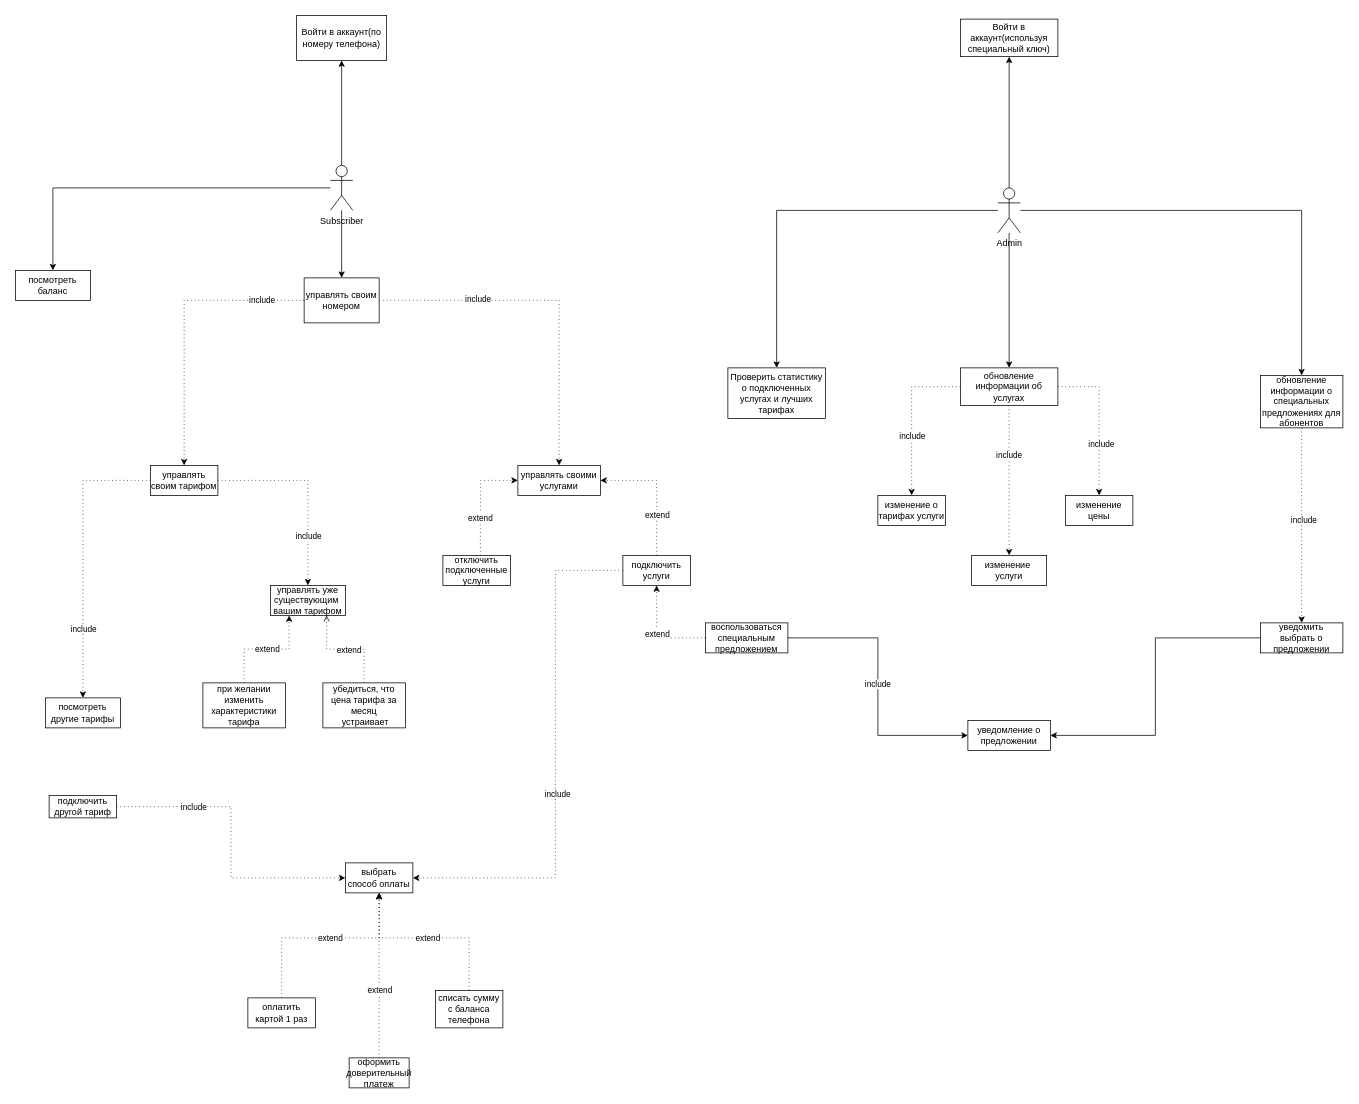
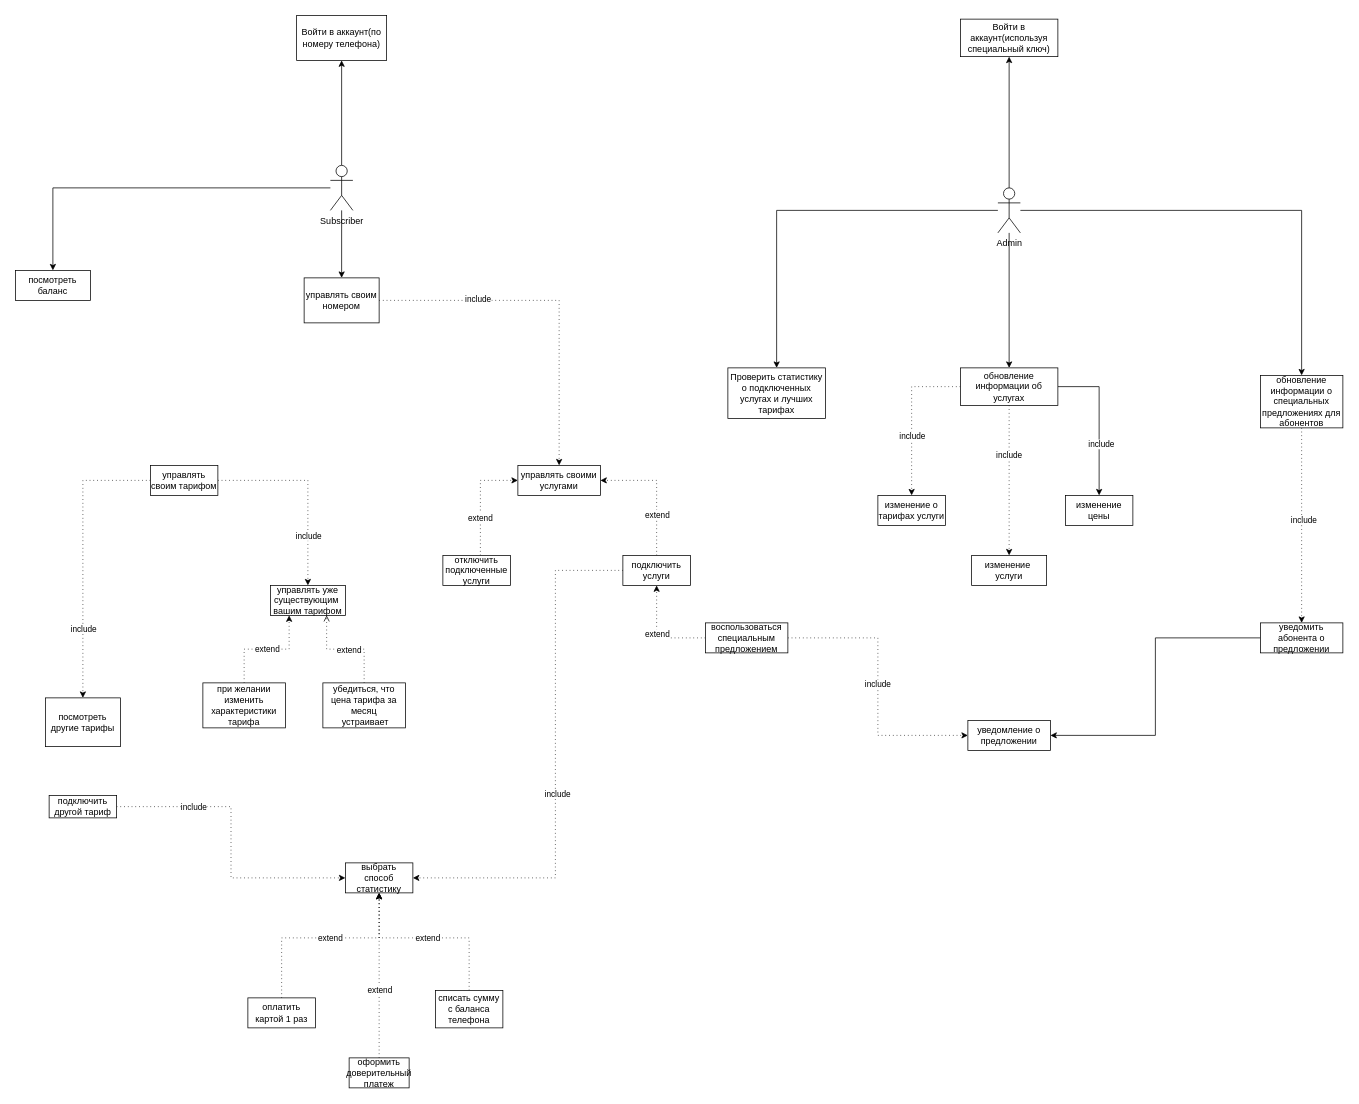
  <mxCell id="0" />
  <mxCell id="1" parent="0" />
  <mxCell id="2" style="edgeStyle=orthogonalEdgeStyle;rounded=0;orthogonalLoop=1;jettySize=auto;html=1;" parent="1" source="5" target="6" edge="1"><mxGeometry relative="1" as="geometry" /></mxCell>
  <mxCell id="3" style="edgeStyle=orthogonalEdgeStyle;rounded=0;orthogonalLoop=1;jettySize=auto;html=1;entryX=0.5;entryY=0;entryDx=0;entryDy=0;" parent="1" source="5" target="7" edge="1"><mxGeometry relative="1" as="geometry" /></mxCell>
  <mxCell id="4" style="edgeStyle=orthogonalEdgeStyle;rounded=0;orthogonalLoop=1;jettySize=auto;html=1;entryX=0.5;entryY=0;entryDx=0;entryDy=0;" parent="1" source="5" target="25" edge="1"><mxGeometry relative="1" as="geometry" /></mxCell>
  <mxCell id="5" value="Subscriber" style="shape=umlActor;verticalLabelPosition=bottom;verticalAlign=top;html=1;outlineConnect=0;" parent="1" vertex="1"><mxGeometry x="440" y="220" width="30" height="60" as="geometry" /></mxCell>
  <mxCell id="6" value="Войти в аккаунт(по номеру телефона)" style="rounded=0;whiteSpace=wrap;html=1;" parent="1" vertex="1"><mxGeometry x="395" y="20" width="120" height="60" as="geometry" /></mxCell>
  <mxCell id="7" value="посмотреть баланс" style="whiteSpace=wrap;html=1;" parent="1" vertex="1"><mxGeometry x="20" y="360" width="100" height="40" as="geometry" /></mxCell>
  <mxCell id="8" style="edgeStyle=orthogonalEdgeStyle;rounded=0;orthogonalLoop=1;jettySize=auto;html=1;entryX=0.5;entryY=0;entryDx=0;entryDy=0;dashed=1;dashPattern=1 4;" parent="1" source="12" target="13" edge="1"><mxGeometry relative="1" as="geometry" /></mxCell>
  <mxCell id="9" value="include" style="edgeLabel;html=1;align=center;verticalAlign=middle;resizable=0;points=[];" parent="8" vertex="1" connectable="0"><mxGeometry x="0.488" relative="1" as="geometry"><mxPoint as="offset" /></mxGeometry></mxCell>
  <mxCell id="10" style="edgeStyle=orthogonalEdgeStyle;rounded=0;orthogonalLoop=1;jettySize=auto;html=1;dashed=1;dashPattern=1 4;" parent="1" source="12" target="14" edge="1"><mxGeometry relative="1" as="geometry" /></mxCell>
  <mxCell id="11" value="include" style="edgeLabel;html=1;align=center;verticalAlign=middle;resizable=0;points=[];" parent="10" vertex="1" connectable="0"><mxGeometry x="0.512" relative="1" as="geometry"><mxPoint as="offset" /></mxGeometry></mxCell>
  <mxCell id="12" value="управлять своим тарифом" style="whiteSpace=wrap;html=1;" parent="1" vertex="1"><mxGeometry x="200" y="620" width="90" height="40" as="geometry" /></mxCell>
  <mxCell id="13" value="управлять уже существующим&amp;nbsp; вашим тарифом" style="whiteSpace=wrap;html=1;" parent="1" vertex="1"><mxGeometry x="360" y="780" width="100" height="40" as="geometry" /></mxCell>
- <mxCell id="14" value="посмотреть другие тарифы" style="whiteSpace=wrap;html=1;" parent="1" vertex="1"><mxGeometry x="60" y="930" width="100" height="40" as="geometry" /></mxCell>
+ <mxCell id="14" value="посмотреть другие тарифы" style="whiteSpace=wrap;html=1;" parent="1" vertex="1"><mxGeometry x="60" y="930" width="100" height="65" as="geometry" /></mxCell>
  <mxCell id="15" style="edgeStyle=orthogonalEdgeStyle;rounded=0;orthogonalLoop=1;jettySize=auto;html=1;entryX=0.25;entryY=1;entryDx=0;entryDy=0;dashed=1;dashPattern=1 4;" parent="1" source="17" target="13" edge="1"><mxGeometry relative="1" as="geometry" /></mxCell>
  <mxCell id="16" value="extend" style="edgeLabel;html=1;align=center;verticalAlign=middle;resizable=0;points=[];" parent="15" vertex="1" connectable="0"><mxGeometry y="1" relative="1" as="geometry"><mxPoint as="offset" /></mxGeometry></mxCell>
  <mxCell id="17" value="при желании изменить характеристики тарифа" style="whiteSpace=wrap;html=1;" parent="1" vertex="1"><mxGeometry x="270" y="910" width="110" height="60" as="geometry" /></mxCell>
  <mxCell id="18" style="edgeStyle=orthogonalEdgeStyle;rounded=0;orthogonalLoop=1;jettySize=auto;html=1;entryX=0.75;entryY=1;entryDx=0;entryDy=0;dashed=1;dashPattern=1 4;endArrow=open;" parent="1" source="20" target="13" edge="1"><mxGeometry relative="1" as="geometry" /></mxCell>
  <mxCell id="19" value="extend" style="edgeLabel;html=1;align=center;verticalAlign=middle;resizable=0;points=[];" parent="18" vertex="1" connectable="0"><mxGeometry x="-0.057" relative="1" as="geometry"><mxPoint as="offset" /></mxGeometry></mxCell>
  <mxCell id="20" value="убедиться, что цена тарифа за месяц&lt;div&gt;&amp;nbsp;устраивает&lt;/div&gt;" style="whiteSpace=wrap;html=1;" parent="1" vertex="1"><mxGeometry x="430" y="910" width="110" height="60" as="geometry" /></mxCell>
- <mxCell id="21" style="edgeStyle=orthogonalEdgeStyle;rounded=0;orthogonalLoop=1;jettySize=auto;html=1;dashed=1;dashPattern=1 4;" parent="1" source="25" target="12" edge="1"><mxGeometry relative="1" as="geometry" /></mxCell>
- <mxCell id="22" value="include" style="edgeLabel;html=1;align=center;verticalAlign=middle;resizable=0;points=[];" parent="21" vertex="1" connectable="0"><mxGeometry x="-0.699" y="-1" relative="1" as="geometry"><mxPoint as="offset" /></mxGeometry></mxCell>
  <mxCell id="23" style="edgeStyle=orthogonalEdgeStyle;rounded=0;orthogonalLoop=1;jettySize=auto;html=1;entryX=0.5;entryY=0;entryDx=0;entryDy=0;dashed=1;dashPattern=1 4;" parent="1" source="25" target="26" edge="1"><mxGeometry relative="1" as="geometry" /></mxCell>
  <mxCell id="24" value="include" style="edgeLabel;html=1;align=center;verticalAlign=middle;resizable=0;points=[];" parent="23" vertex="1" connectable="0"><mxGeometry x="-0.43" y="2" relative="1" as="geometry"><mxPoint as="offset" /></mxGeometry></mxCell>
  <mxCell id="25" value="управлять своим номером" style="whiteSpace=wrap;html=1;" parent="1" vertex="1"><mxGeometry x="405" y="370" width="100" height="60" as="geometry" /></mxCell>
  <mxCell id="26" value="управлять своими услугами" style="whiteSpace=wrap;html=1;" parent="1" vertex="1"><mxGeometry x="690" y="620" width="110" height="40" as="geometry" /></mxCell>
  <mxCell id="27" style="edgeStyle=orthogonalEdgeStyle;rounded=0;orthogonalLoop=1;jettySize=auto;html=1;entryX=0;entryY=0.5;entryDx=0;entryDy=0;dashed=1;dashPattern=1 4;" parent="1" target="26" edge="1"><mxGeometry relative="1" as="geometry"><mxPoint x="640" y="740" as="sourcePoint" /><mxPoint x="680" y="640" as="targetPoint" /><Array as="points"><mxPoint x="640" y="640" /></Array></mxGeometry></mxCell>
  <mxCell id="28" value="extend" style="edgeLabel;html=1;align=center;verticalAlign=middle;resizable=0;points=[];" parent="27" vertex="1" connectable="0"><mxGeometry x="-0.32" y="1" relative="1" as="geometry"><mxPoint as="offset" /></mxGeometry></mxCell>
  <mxCell id="29" value="отключить подключенные услуги" style="whiteSpace=wrap;html=1;" parent="1" vertex="1"><mxGeometry x="590" y="740" width="90" height="40" as="geometry" /></mxCell>
  <mxCell id="30" style="edgeStyle=orthogonalEdgeStyle;rounded=0;orthogonalLoop=1;jettySize=auto;html=1;entryX=1;entryY=0.5;entryDx=0;entryDy=0;dashed=1;dashPattern=1 4;" parent="1" source="34" target="43" edge="1"><mxGeometry relative="1" as="geometry"><Array as="points"><mxPoint x="740" y="760" /><mxPoint x="740" y="1170" /></Array></mxGeometry></mxCell>
  <mxCell id="31" value="include" style="edgeLabel;html=1;align=center;verticalAlign=middle;resizable=0;points=[];" parent="30" vertex="1" connectable="0"><mxGeometry x="0.123" y="2" relative="1" as="geometry"><mxPoint as="offset" /></mxGeometry></mxCell>
  <mxCell id="32" style="edgeStyle=orthogonalEdgeStyle;rounded=0;orthogonalLoop=1;jettySize=auto;html=1;entryX=1;entryY=0.5;entryDx=0;entryDy=0;dashed=1;dashPattern=1 4;" parent="1" source="34" target="26" edge="1"><mxGeometry relative="1" as="geometry"><Array as="points"><mxPoint x="875" y="640" /></Array></mxGeometry></mxCell>
  <mxCell id="33" value="extend" style="edgeLabel;html=1;align=center;verticalAlign=middle;resizable=0;points=[];" parent="32" vertex="1" connectable="0"><mxGeometry x="-0.368" relative="1" as="geometry"><mxPoint as="offset" /></mxGeometry></mxCell>
  <mxCell id="34" value="подключить услуги" style="whiteSpace=wrap;html=1;" parent="1" vertex="1"><mxGeometry x="830" y="740" width="90" height="40" as="geometry" /></mxCell>
  <mxCell id="35" style="edgeStyle=orthogonalEdgeStyle;rounded=0;orthogonalLoop=1;jettySize=auto;html=1;entryX=0.5;entryY=1;entryDx=0;entryDy=0;dashed=1;dashPattern=1 4;" parent="1" source="39" target="34" edge="1"><mxGeometry relative="1" as="geometry" /></mxCell>
  <mxCell id="36" value="extend" style="edgeLabel;html=1;align=center;verticalAlign=middle;resizable=0;points=[];" parent="35" vertex="1" connectable="0"><mxGeometry x="0.05" relative="1" as="geometry"><mxPoint as="offset" /></mxGeometry></mxCell>
- <mxCell id="37" style="edgeStyle=orthogonalEdgeStyle;rounded=0;orthogonalLoop=1;jettySize=auto;html=1;entryX=0;entryY=0.5;entryDx=0;entryDy=0;dashed=0;dashPattern=1 4;" parent="1" source="39" target="74" edge="1"><mxGeometry relative="1" as="geometry" /></mxCell>
+ <mxCell id="37" style="edgeStyle=orthogonalEdgeStyle;rounded=0;orthogonalLoop=1;jettySize=auto;html=1;entryX=0;entryY=0.5;entryDx=0;entryDy=0;dashed=1;dashPattern=1 4;" parent="1" source="39" target="74" edge="1"><mxGeometry relative="1" as="geometry" /></mxCell>
  <mxCell id="38" value="include" style="edgeLabel;html=1;align=center;verticalAlign=middle;resizable=0;points=[];" parent="37" vertex="1" connectable="0"><mxGeometry x="-0.023" y="-1" relative="1" as="geometry"><mxPoint as="offset" /></mxGeometry></mxCell>
  <mxCell id="39" value="воспользоваться специальным предложением" style="whiteSpace=wrap;html=1;" parent="1" vertex="1"><mxGeometry x="940" y="830" width="110" height="40" as="geometry" /></mxCell>
  <mxCell id="40" style="edgeStyle=orthogonalEdgeStyle;rounded=0;orthogonalLoop=1;jettySize=auto;html=1;entryX=0;entryY=0.5;entryDx=0;entryDy=0;dashed=1;dashPattern=1 4;" parent="1" source="42" target="43" edge="1"><mxGeometry relative="1" as="geometry" /></mxCell>
  <mxCell id="41" value="include" style="edgeLabel;html=1;align=center;verticalAlign=middle;resizable=0;points=[];" parent="40" vertex="1" connectable="0"><mxGeometry x="-0.488" relative="1" as="geometry"><mxPoint as="offset" /></mxGeometry></mxCell>
  <mxCell id="42" value="подключить другой тариф" style="whiteSpace=wrap;html=1;" parent="1" vertex="1"><mxGeometry x="65" y="1060" width="90" height="30" as="geometry" /></mxCell>
- <mxCell id="43" value="выбрать способ оплаты" style="whiteSpace=wrap;html=1;" parent="1" vertex="1"><mxGeometry x="460" y="1150" width="90" height="40" as="geometry" /></mxCell>
+ <mxCell id="43" value="выбрать способ статистику" style="whiteSpace=wrap;html=1;" parent="1" vertex="1"><mxGeometry x="460" y="1150" width="90" height="40" as="geometry" /></mxCell>
  <mxCell id="44" style="edgeStyle=orthogonalEdgeStyle;rounded=0;orthogonalLoop=1;jettySize=auto;html=1;entryX=0.5;entryY=1;entryDx=0;entryDy=0;dashed=1;dashPattern=1 4;" parent="1" source="46" target="43" edge="1"><mxGeometry relative="1" as="geometry"><Array as="points"><mxPoint x="375" y="1250" /><mxPoint x="505" y="1250" /></Array></mxGeometry></mxCell>
  <mxCell id="45" value="extend" style="edgeLabel;html=1;align=center;verticalAlign=middle;resizable=0;points=[];" parent="44" vertex="1" connectable="0"><mxGeometry x="0.066" relative="1" as="geometry"><mxPoint as="offset" /></mxGeometry></mxCell>
  <mxCell id="46" value="оплатить картой 1 раз" style="whiteSpace=wrap;html=1;" parent="1" vertex="1"><mxGeometry x="330" y="1330" width="90" height="40" as="geometry" /></mxCell>
  <mxCell id="47" style="edgeStyle=orthogonalEdgeStyle;rounded=0;orthogonalLoop=1;jettySize=auto;html=1;dashed=1;dashPattern=1 4;" parent="1" source="49" edge="1"><mxGeometry relative="1" as="geometry"><mxPoint x="505" y="1190" as="targetPoint" /></mxGeometry></mxCell>
  <mxCell id="48" value="extend" style="edgeLabel;html=1;align=center;verticalAlign=middle;resizable=0;points=[];" parent="47" vertex="1" connectable="0"><mxGeometry x="-0.173" relative="1" as="geometry"><mxPoint as="offset" /></mxGeometry></mxCell>
  <mxCell id="49" value="оформить доверительный платеж" style="whiteSpace=wrap;html=1;" parent="1" vertex="1"><mxGeometry x="465" y="1410" width="80" height="40" as="geometry" /></mxCell>
  <mxCell id="50" style="edgeStyle=orthogonalEdgeStyle;rounded=0;orthogonalLoop=1;jettySize=auto;html=1;entryX=0.5;entryY=1;entryDx=0;entryDy=0;dashed=1;dashPattern=1 4;" parent="1" source="52" target="43" edge="1"><mxGeometry relative="1" as="geometry"><Array as="points"><mxPoint x="625" y="1250" /><mxPoint x="505" y="1250" /></Array></mxGeometry></mxCell>
  <mxCell id="51" value="extend" style="edgeLabel;html=1;align=center;verticalAlign=middle;resizable=0;points=[];" parent="50" vertex="1" connectable="0"><mxGeometry x="0.009" y="-1" relative="1" as="geometry"><mxPoint as="offset" /></mxGeometry></mxCell>
  <mxCell id="52" value="списать сумму с баланса телефона" style="whiteSpace=wrap;html=1;" parent="1" vertex="1"><mxGeometry x="580" y="1320" width="90" height="50" as="geometry" /></mxCell>
  <mxCell id="53" style="edgeStyle=orthogonalEdgeStyle;rounded=0;orthogonalLoop=1;jettySize=auto;html=1;entryX=0.5;entryY=1;entryDx=0;entryDy=0;" parent="1" source="57" target="58" edge="1"><mxGeometry relative="1" as="geometry" /></mxCell>
  <mxCell id="54" style="edgeStyle=orthogonalEdgeStyle;rounded=0;orthogonalLoop=1;jettySize=auto;html=1;" parent="1" source="57" target="65" edge="1"><mxGeometry relative="1" as="geometry" /></mxCell>
  <mxCell id="55" style="edgeStyle=orthogonalEdgeStyle;rounded=0;orthogonalLoop=1;jettySize=auto;html=1;entryX=0.5;entryY=0;entryDx=0;entryDy=0;" parent="1" source="57" target="71" edge="1"><mxGeometry relative="1" as="geometry" /></mxCell>
  <mxCell id="56" style="edgeStyle=orthogonalEdgeStyle;rounded=0;orthogonalLoop=1;jettySize=auto;html=1;entryX=0.5;entryY=0;entryDx=0;entryDy=0;" parent="1" source="57" target="75" edge="1"><mxGeometry relative="1" as="geometry" /></mxCell>
  <mxCell id="57" value="Admin" style="shape=umlActor;verticalLabelPosition=bottom;verticalAlign=top;html=1;outlineConnect=0;" parent="1" vertex="1"><mxGeometry x="1330" y="250" width="30" height="60" as="geometry" /></mxCell>
  <mxCell id="58" value="Войти в аккаунт(используя специальный ключ)" style="whiteSpace=wrap;html=1;" parent="1" vertex="1"><mxGeometry x="1280" y="25" width="130" height="50" as="geometry" /></mxCell>
  <mxCell id="59" style="edgeStyle=orthogonalEdgeStyle;rounded=0;orthogonalLoop=1;jettySize=auto;html=1;entryX=0.5;entryY=0;entryDx=0;entryDy=0;dashed=1;dashPattern=1 4;" parent="1" source="65" target="68" edge="1"><mxGeometry relative="1" as="geometry" /></mxCell>
  <mxCell id="60" value="include" style="edgeLabel;html=1;align=center;verticalAlign=middle;resizable=0;points=[];" parent="59" vertex="1" connectable="0"><mxGeometry x="0.239" relative="1" as="geometry"><mxPoint as="offset" /></mxGeometry></mxCell>
- <mxCell id="61" style="edgeStyle=orthogonalEdgeStyle;rounded=0;orthogonalLoop=1;jettySize=auto;html=1;entryX=0.5;entryY=0;entryDx=0;entryDy=0;dashed=1;dashPattern=1 4;" parent="1" source="65" target="66" edge="1"><mxGeometry relative="1" as="geometry" /></mxCell>
+ <mxCell id="61" style="edgeStyle=orthogonalEdgeStyle;rounded=0;orthogonalLoop=1;jettySize=auto;html=1;entryX=0.5;entryY=0;entryDx=0;entryDy=0;dashed=0;dashPattern=1 4;" parent="1" source="65" target="66" edge="1"><mxGeometry relative="1" as="geometry" /></mxCell>
  <mxCell id="62" value="include" style="edgeLabel;html=1;align=center;verticalAlign=middle;resizable=0;points=[];" parent="61" vertex="1" connectable="0"><mxGeometry x="0.307" y="2" relative="1" as="geometry"><mxPoint as="offset" /></mxGeometry></mxCell>
  <mxCell id="63" style="edgeStyle=orthogonalEdgeStyle;rounded=0;orthogonalLoop=1;jettySize=auto;html=1;entryX=0.5;entryY=0;entryDx=0;entryDy=0;dashed=1;dashPattern=1 4;" parent="1" source="65" target="67" edge="1"><mxGeometry relative="1" as="geometry" /></mxCell>
  <mxCell id="64" value="include" style="edgeLabel;html=1;align=center;verticalAlign=middle;resizable=0;points=[];" parent="63" vertex="1" connectable="0"><mxGeometry x="-0.34" y="-1" relative="1" as="geometry"><mxPoint as="offset" /></mxGeometry></mxCell>
  <mxCell id="65" value="обновление информации об услугах" style="whiteSpace=wrap;html=1;" parent="1" vertex="1"><mxGeometry x="1280" y="490" width="130" height="50" as="geometry" /></mxCell>
  <mxCell id="66" value="изменение цены" style="whiteSpace=wrap;html=1;" parent="1" vertex="1"><mxGeometry x="1420" y="660" width="90" height="40" as="geometry" /></mxCell>
  <mxCell id="67" value="изменение&amp;nbsp;&lt;div&gt;услуги&lt;/div&gt;" style="whiteSpace=wrap;html=1;" parent="1" vertex="1"><mxGeometry x="1295" y="740" width="100" height="40" as="geometry" /></mxCell>
  <mxCell id="68" value="изменение о тарифах услуги" style="whiteSpace=wrap;html=1;" parent="1" vertex="1"><mxGeometry x="1170" y="660" width="90" height="40" as="geometry" /></mxCell>
  <mxCell id="69" style="edgeStyle=orthogonalEdgeStyle;rounded=0;orthogonalLoop=1;jettySize=auto;html=1;entryX=0.5;entryY=0;entryDx=0;entryDy=0;dashed=1;dashPattern=1 4;" parent="1" source="71" target="73" edge="1"><mxGeometry relative="1" as="geometry" /></mxCell>
  <mxCell id="70" value="include" style="edgeLabel;html=1;align=center;verticalAlign=middle;resizable=0;points=[];" parent="69" vertex="1" connectable="0"><mxGeometry x="-0.062" y="2" relative="1" as="geometry"><mxPoint as="offset" /></mxGeometry></mxCell>
  <mxCell id="71" value="обновление информации о специальных предложениях для абонентов" style="whiteSpace=wrap;html=1;" parent="1" vertex="1"><mxGeometry x="1680" y="500" width="110" height="70" as="geometry" /></mxCell>
  <mxCell id="72" style="edgeStyle=orthogonalEdgeStyle;rounded=0;orthogonalLoop=1;jettySize=auto;html=1;entryX=1;entryY=0.5;entryDx=0;entryDy=0;" parent="1" source="73" target="74" edge="1"><mxGeometry relative="1" as="geometry" /></mxCell>
- <mxCell id="73" value="уведомить выбрать о предложении" style="whiteSpace=wrap;html=1;" parent="1" vertex="1"><mxGeometry x="1680" y="830" width="110" height="40" as="geometry" /></mxCell>
+ <mxCell id="73" value="уведомить абонента о предложении" style="whiteSpace=wrap;html=1;" parent="1" vertex="1"><mxGeometry x="1680" y="830" width="110" height="40" as="geometry" /></mxCell>
  <mxCell id="74" value="уведомление о предложении" style="whiteSpace=wrap;html=1;" parent="1" vertex="1"><mxGeometry x="1290" y="960" width="110" height="40" as="geometry" /></mxCell>
  <mxCell id="75" value="Проверить статистику о подключенных услугах и лучших тарифах" style="whiteSpace=wrap;html=1;" parent="1" vertex="1"><mxGeometry x="970" y="490" width="130" height="67.5" as="geometry" /></mxCell>
